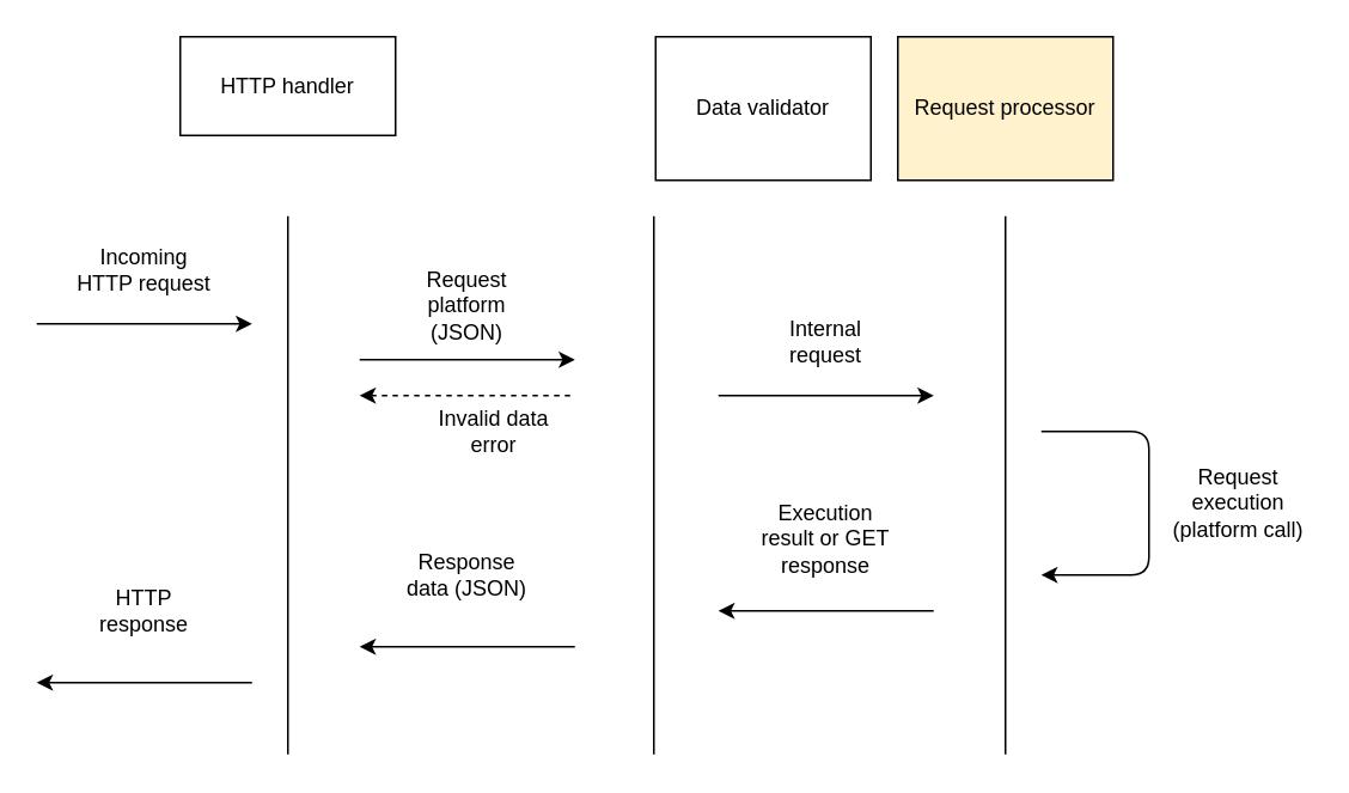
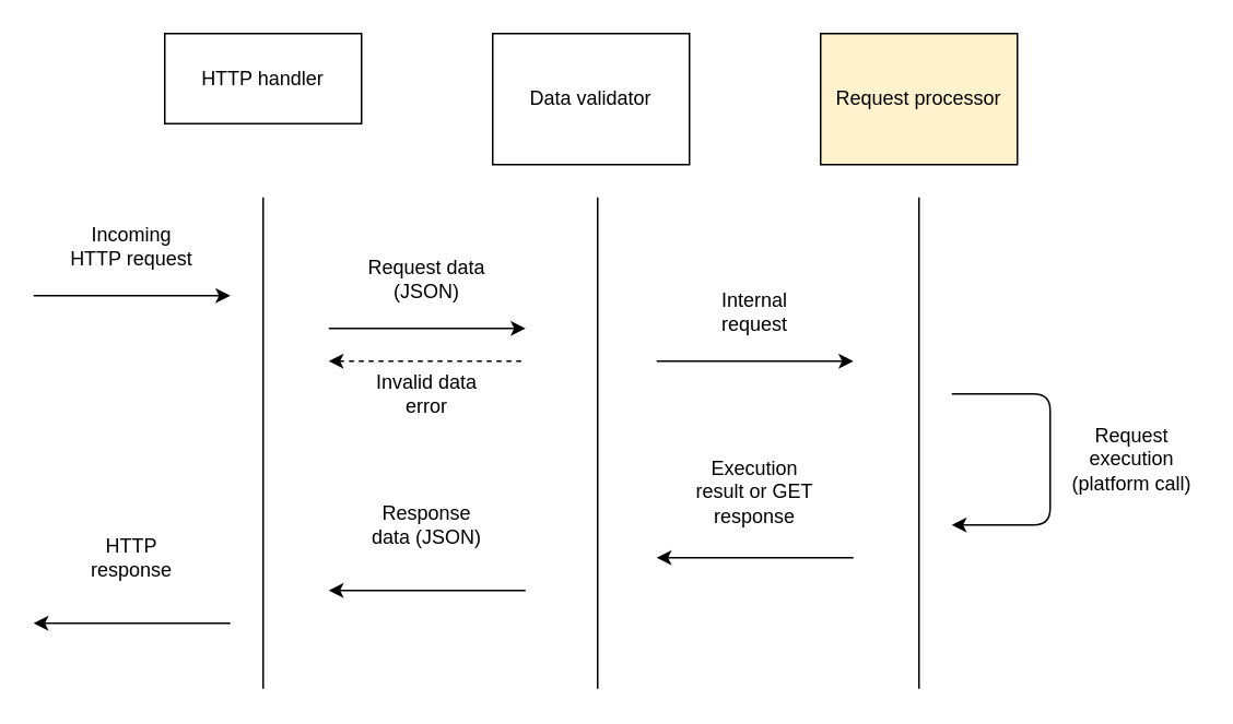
  <mxCell id="0" />
  <mxCell id="1" parent="0" />
  <mxCell id="2" value="Incoming HTTP request" style="text;html=1;strokeColor=none;fillColor=none;align=center;verticalAlign=middle;whiteSpace=wrap;rounded=0;" vertex="1" parent="1"><mxGeometry x="40" y="130" width="80" height="40" as="geometry" /></mxCell>
  <mxCell id="3" value="HTTP handler" style="rounded=0;whiteSpace=wrap;html=1;" vertex="1" parent="1"><mxGeometry x="100" y="20" width="120" height="55" as="geometry" /></mxCell>
  <mxCell id="4" value="" style="endArrow=classic;html=1;" edge="1" parent="1"><mxGeometry width="50" height="50" relative="1" as="geometry"><mxPoint x="20" y="180" as="sourcePoint" /><mxPoint x="140" y="180" as="targetPoint" /></mxGeometry></mxCell>
  <mxCell id="5" value="" style="endArrow=none;html=1;" edge="1" parent="1"><mxGeometry width="50" height="50" relative="1" as="geometry"><mxPoint x="160" y="420" as="sourcePoint" /><mxPoint x="160" y="120" as="targetPoint" /></mxGeometry></mxCell>
- <mxCell id="6" value="Data validator" style="rounded=0;whiteSpace=wrap;html=1;" vertex="1" parent="1"><mxGeometry x="365" y="20" width="120" height="80" as="geometry" /></mxCell>
+ <mxCell id="6" value="Data validator" style="rounded=0;whiteSpace=wrap;html=1;" vertex="1" parent="1"><mxGeometry x="300" y="20" width="120" height="80" as="geometry" /></mxCell>
  <mxCell id="7" value="" style="endArrow=classic;html=1;" edge="1" parent="1"><mxGeometry width="50" height="50" relative="1" as="geometry"><mxPoint x="200" y="200" as="sourcePoint" /><mxPoint x="320" y="200" as="targetPoint" /></mxGeometry></mxCell>
- <mxCell id="8" value="Request platform (JSON)" style="text;html=1;strokeColor=none;fillColor=none;align=center;verticalAlign=middle;whiteSpace=wrap;rounded=0;" vertex="1" parent="1"><mxGeometry x="220" y="150" width="80" height="40" as="geometry" /></mxCell>
+ <mxCell id="8" value="Request data (JSON)" style="text;html=1;strokeColor=none;fillColor=none;align=center;verticalAlign=middle;whiteSpace=wrap;rounded=0;" vertex="1" parent="1"><mxGeometry x="220" y="150" width="80" height="40" as="geometry" /></mxCell>
  <mxCell id="9" value="" style="endArrow=none;html=1;" edge="1" parent="1"><mxGeometry width="50" height="50" relative="1" as="geometry"><mxPoint x="364" y="420" as="sourcePoint" /><mxPoint x="364" y="120" as="targetPoint" /></mxGeometry></mxCell>
  <mxCell id="10" value="Request processor" style="rounded=0;whiteSpace=wrap;html=1;fillColor=#fff2cc;" vertex="1" parent="1"><mxGeometry x="500" y="20" width="120" height="80" as="geometry" /></mxCell>
  <mxCell id="11" value="" style="endArrow=none;html=1;" edge="1" parent="1"><mxGeometry width="50" height="50" relative="1" as="geometry"><mxPoint x="560" y="420" as="sourcePoint" /><mxPoint x="560" y="120" as="targetPoint" /></mxGeometry></mxCell>
  <mxCell id="12" value="" style="endArrow=classic;html=1;" edge="1" parent="1"><mxGeometry width="50" height="50" relative="1" as="geometry"><mxPoint x="400" y="220" as="sourcePoint" /><mxPoint x="520" y="220" as="targetPoint" /></mxGeometry></mxCell>
  <mxCell id="13" value="Internal request" style="text;html=1;strokeColor=none;fillColor=none;align=center;verticalAlign=middle;whiteSpace=wrap;rounded=0;" vertex="1" parent="1"><mxGeometry x="420" y="170" width="80" height="40" as="geometry" /></mxCell>
  <mxCell id="14" value="" style="endArrow=none;html=1;dashed=1;startArrow=classic;startFill=1;endFill=0;" edge="1" parent="1"><mxGeometry width="50" height="50" relative="1" as="geometry"><mxPoint x="200" y="220" as="sourcePoint" /><mxPoint x="320" y="220" as="targetPoint" /></mxGeometry></mxCell>
- <mxCell id="15" value="Invalid data error" style="text;html=1;strokeColor=none;fillColor=none;align=center;verticalAlign=middle;whiteSpace=wrap;rounded=0;" vertex="1" parent="1"><mxGeometry x="235" y="220" width="80" height="40" as="geometry" /></mxCell>
+ <mxCell id="15" value="Invalid data error" style="text;html=1;strokeColor=none;fillColor=none;align=center;verticalAlign=middle;whiteSpace=wrap;rounded=0;" vertex="1" parent="1"><mxGeometry x="220" y="220" width="80" height="40" as="geometry" /></mxCell>
  <mxCell id="16" value="" style="endArrow=classic;html=1;" edge="1" parent="1"><mxGeometry width="50" height="50" relative="1" as="geometry"><mxPoint x="580" y="240" as="sourcePoint" /><mxPoint x="580" y="320" as="targetPoint" /><Array as="points"><mxPoint x="640" y="240" /><mxPoint x="640" y="320" /></Array></mxGeometry></mxCell>
  <mxCell id="17" value="Request execution&lt;br&gt;(platform call)" style="text;html=1;strokeColor=none;fillColor=none;align=center;verticalAlign=middle;whiteSpace=wrap;rounded=0;" vertex="1" parent="1"><mxGeometry x="650" y="260" width="80" height="40" as="geometry" /></mxCell>
  <mxCell id="18" value="" style="endArrow=classic;html=1;" edge="1" parent="1"><mxGeometry width="50" height="50" relative="1" as="geometry"><mxPoint x="520" y="340" as="sourcePoint" /><mxPoint x="400" y="340" as="targetPoint" /></mxGeometry></mxCell>
  <mxCell id="19" value="Execution result or GET response" style="text;html=1;strokeColor=none;fillColor=none;align=center;verticalAlign=middle;whiteSpace=wrap;rounded=0;" vertex="1" parent="1"><mxGeometry x="420" y="280" width="80" height="40" as="geometry" /></mxCell>
  <mxCell id="20" value="" style="endArrow=classic;html=1;" edge="1" parent="1"><mxGeometry width="50" height="50" relative="1" as="geometry"><mxPoint x="320" y="360" as="sourcePoint" /><mxPoint x="200" y="360" as="targetPoint" /></mxGeometry></mxCell>
  <mxCell id="21" value="Response data (JSON)" style="text;html=1;strokeColor=none;fillColor=none;align=center;verticalAlign=middle;whiteSpace=wrap;rounded=0;" vertex="1" parent="1"><mxGeometry x="220" y="300" width="80" height="40" as="geometry" /></mxCell>
  <mxCell id="22" value="" style="endArrow=classic;html=1;" edge="1" parent="1"><mxGeometry width="50" height="50" relative="1" as="geometry"><mxPoint x="140" y="380" as="sourcePoint" /><mxPoint x="20" y="380" as="targetPoint" /></mxGeometry></mxCell>
  <mxCell id="23" value="HTTP response" style="text;html=1;strokeColor=none;fillColor=none;align=center;verticalAlign=middle;whiteSpace=wrap;rounded=0;" vertex="1" parent="1"><mxGeometry x="40" y="320" width="80" height="40" as="geometry" /></mxCell>
